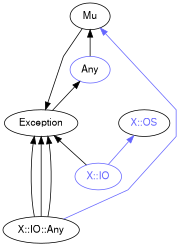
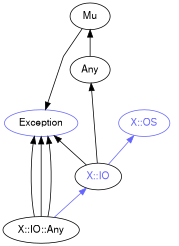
  digraph {
    rankdir=BT
    splines=polyline
    node [color="#000000" fontcolor="#000000" fontname=FreeSans]
    edge [color="#000000"]
    n1 [label="X::IO::Any"]
-   Exception
-   "X::IO" [color="#6666FF" fontcolor="#6666FF"]
-   Any [color="#6666FF"]
-   "X::OS" [fontcolor="#6666FF"]
+   Exception [color="#6666FF"]
+   "X::IO" [fontcolor="#6666FF"]
+   Any
+   "X::OS" [color="#6666FF" fontcolor="#6666FF"]
    Mu
    n1 -> Exception
    n1 -> Exception
    n1 -> Exception
-   n1 -> Mu [color="#6666FF"]
-   Exception -> Any
+   n1 -> "X::IO" [color="#6666FF"]
+   "X::IO" -> Any
    "X::IO" -> Exception
    "X::IO" -> "X::OS" [color="#6666FF"]
    Any -> Mu
    Mu -> Exception
  }
